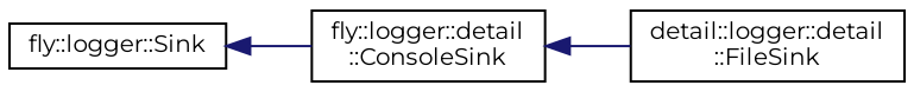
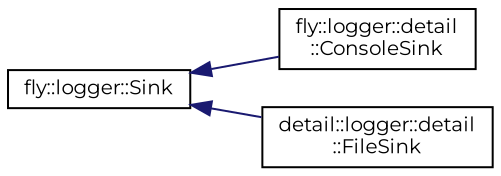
  digraph {
    fontname=Montserrat
    rankdir=LR
    node [color=black fillcolor=white fontname=Montserrat fontsize=10 shape=record style=filled]
    edge [color=midnightblue dir=back fontname=Montserrat fontsize=10 labelfontname=Helvetica labelfontsize=10 style=solid]
    n1 [height=0.2 label="fly::logger::Sink" width=0.4]
    n2 [height=0.2 label="fly::logger::detail\l::ConsoleSink" width=0.4]
    n3 [height=0.2 label="detail::logger::detail\l::FileSink" width=0.4]
    n1 -> n2
-   n2 -> n3
+   n1 -> n3
  }
